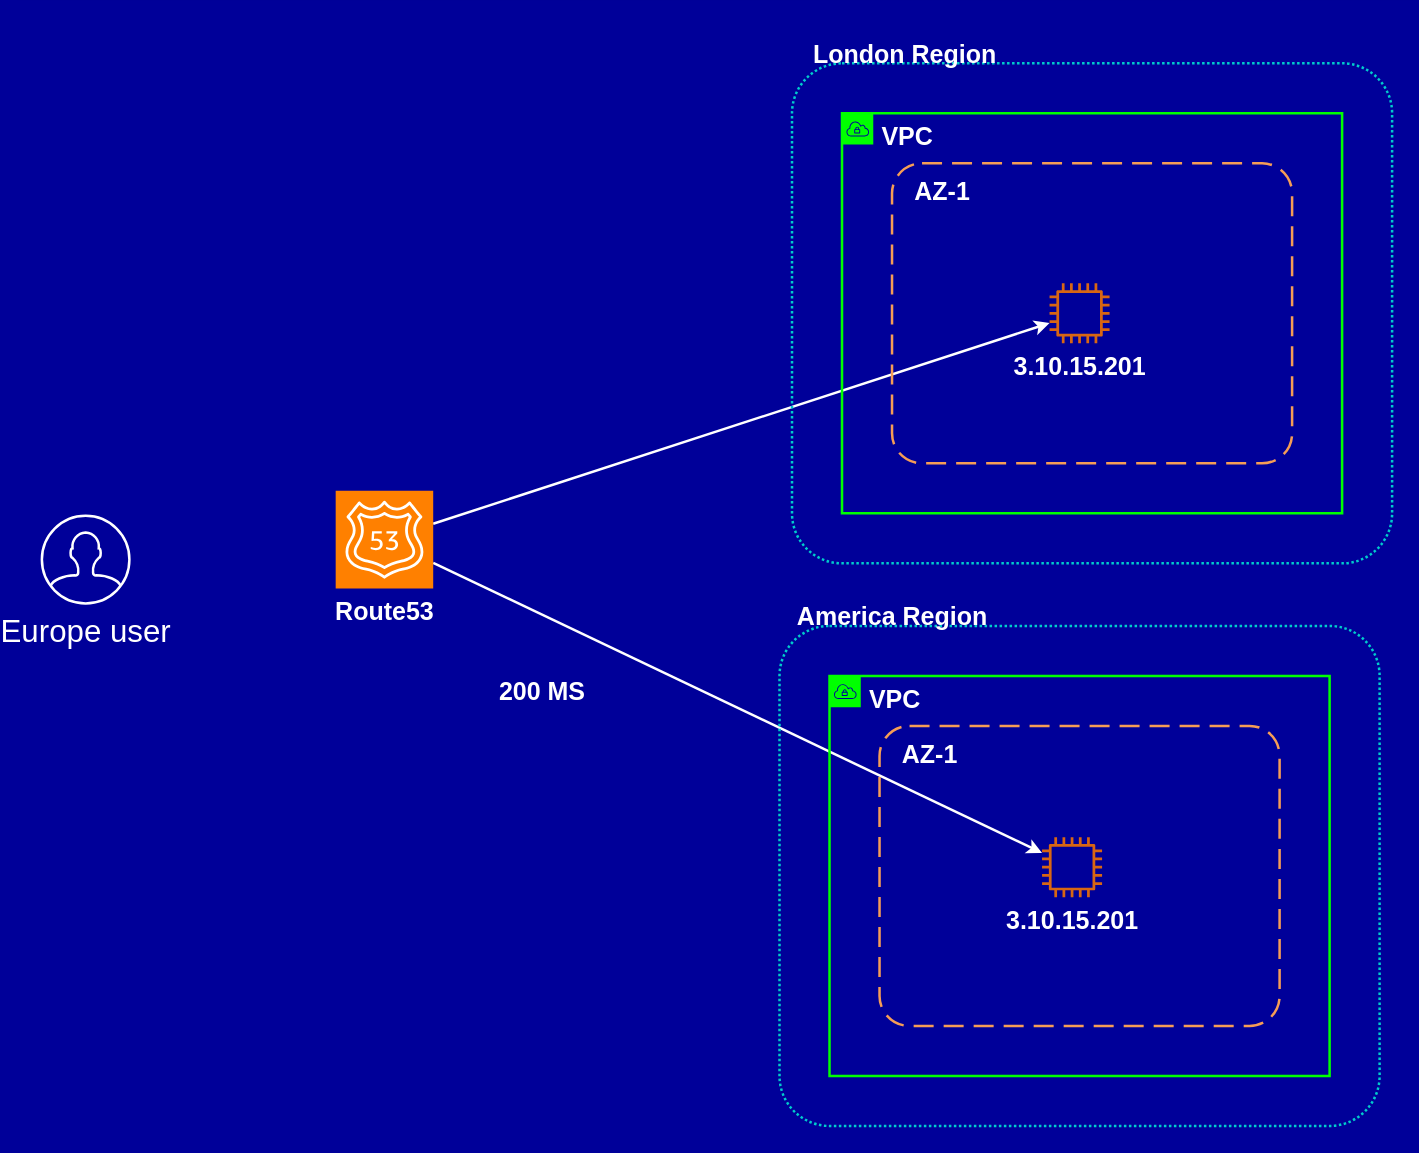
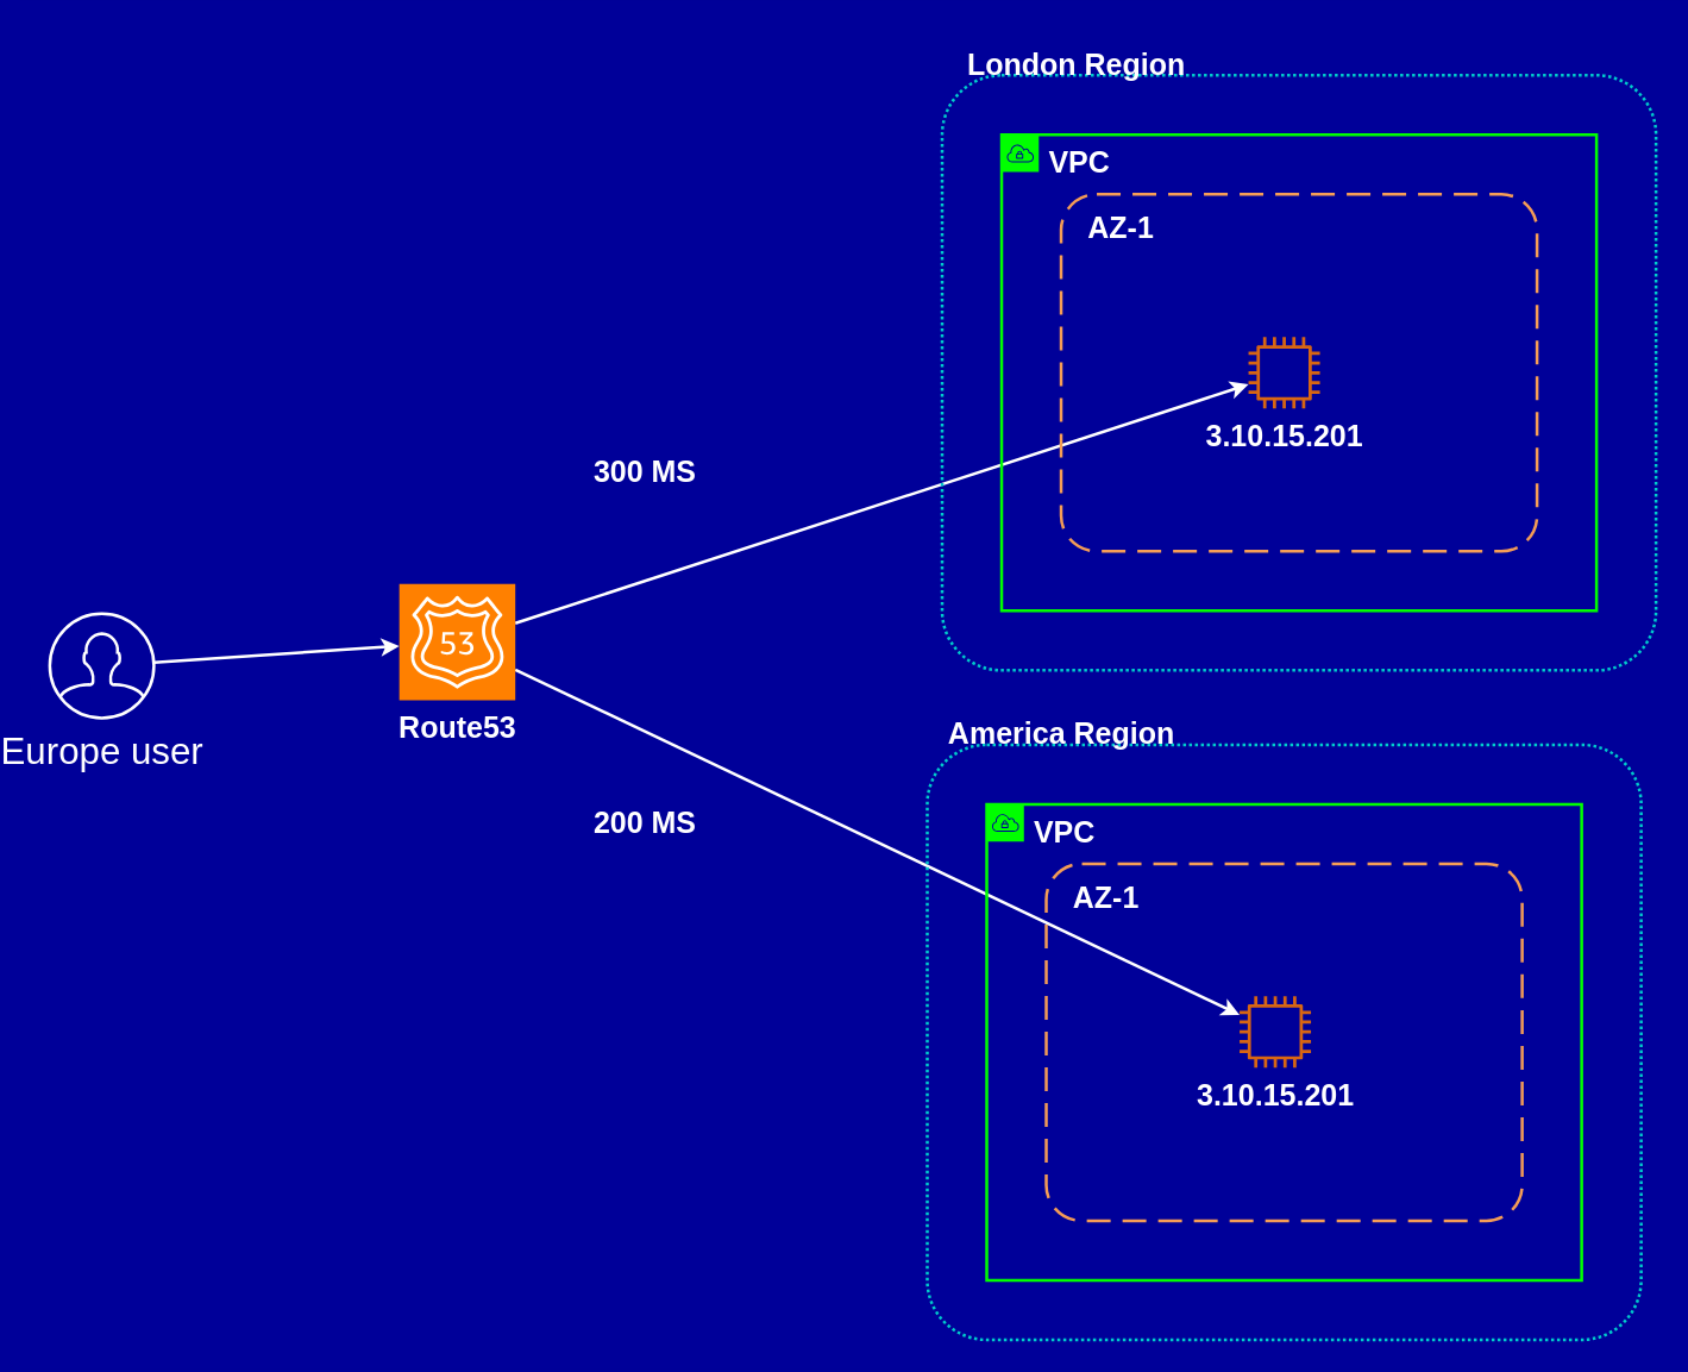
  <mxCell id="0" />
  <mxCell id="1" parent="0" />
+ <mxCell id="2" style="edgeStyle=none;rounded=0;orthogonalLoop=1;jettySize=auto;html=1;strokeColor=#FFFFFF;strokeWidth=2;fontSize=25;shadow=0;sketch=0;" parent="1" source="3" target="6" edge="1"><mxGeometry relative="1" as="geometry" /></mxCell>
  <mxCell id="3" value="&lt;font color=&quot;#ffffff&quot;&gt;Europe user&lt;/font&gt;" style="html=1;verticalLabelPosition=bottom;align=center;labelBackgroundColor=none;verticalAlign=top;strokeWidth=2;shadow=0;dashed=0;shape=mxgraph.ios7.icons.user;gradientColor=none;fontSize=25;fillColor=none;strokeColor=#FFFFFF;sketch=0;" parent="1" vertex="1"><mxGeometry x="20" y="412" width="70" height="70" as="geometry" /></mxCell>
  <mxCell id="4" style="edgeStyle=none;rounded=0;sketch=0;orthogonalLoop=1;jettySize=auto;html=1;shadow=0;strokeColor=#FFFFFF;strokeWidth=2;fontSize=25;fontColor=#FFFFFF;" edge="1" parent="1" source="6" target="12"><mxGeometry relative="1" as="geometry" /></mxCell>
  <mxCell id="5" style="edgeStyle=none;rounded=0;sketch=0;orthogonalLoop=1;jettySize=auto;html=1;shadow=0;strokeColor=#FFFFFF;strokeWidth=2;fontSize=25;fontColor=#FFFFFF;" edge="1" parent="1" source="6" target="18"><mxGeometry relative="1" as="geometry" /></mxCell>
  <mxCell id="6" value="&lt;b&gt;&lt;font style=&quot;font-size: 20px&quot; color=&quot;#ffffff&quot;&gt;Route53&lt;/font&gt;&lt;/b&gt;" style="outlineConnect=0;fontColor=#232F3E;gradientDirection=north;strokeColor=#ffffff;dashed=0;verticalLabelPosition=bottom;verticalAlign=top;align=center;html=1;fontSize=12;fontStyle=0;aspect=fixed;shape=mxgraph.aws4.resourceIcon;resIcon=mxgraph.aws4.route_53;fillColor=#FF8000;shadow=0;sketch=0;" parent="1" vertex="1"><mxGeometry x="255" y="392" width="78" height="78" as="geometry" /></mxCell>
  <mxCell id="7" value="&lt;font style=&quot;font-size: 20px&quot; color=&quot;#ffffff&quot;&gt;&lt;b&gt;VPC&lt;/b&gt;&lt;/font&gt;" style="points=[[0,0],[0.25,0],[0.5,0],[0.75,0],[1,0],[1,0.25],[1,0.5],[1,0.75],[1,1],[0.75,1],[0.5,1],[0.25,1],[0,1],[0,0.75],[0,0.5],[0,0.25]];outlineConnect=0;gradientColor=none;html=1;whiteSpace=wrap;fontSize=12;fontStyle=0;shape=mxgraph.aws4.group;grIcon=mxgraph.aws4.group_vpc;fillColor=none;verticalAlign=top;align=left;spacingLeft=30;fontColor=#AAB7B8;dashed=0;strokeColor=#00FF00;strokeWidth=2;labelBackgroundColor=none;shadow=0;sketch=0;" parent="1" vertex="1"><mxGeometry x="660" y="90" width="400" height="320" as="geometry" /></mxCell>
  <mxCell id="8" value="" style="rounded=1;arcSize=10;dashed=1;fillColor=none;gradientColor=none;dashPattern=1 1;strokeWidth=2;strokeColor=#00CCCC;labelBackgroundColor=none;fontSize=25;shadow=0;sketch=0;" parent="1" vertex="1"><mxGeometry x="620" y="50" width="480" height="400" as="geometry" /></mxCell>
  <mxCell id="9" value="" style="rounded=1;arcSize=10;dashed=1;strokeColor=#F59D56;fillColor=none;gradientColor=none;dashPattern=8 4;strokeWidth=2;labelBackgroundColor=none;fontSize=25;shadow=0;sketch=0;" parent="1" vertex="1"><mxGeometry x="700" y="130" width="320" height="240" as="geometry" /></mxCell>
  <mxCell id="10" value="&lt;font color=&quot;#ffffff&quot;&gt;&lt;span style=&quot;font-size: 20px&quot;&gt;&lt;b&gt;London Region&lt;/b&gt;&lt;/span&gt;&lt;/font&gt;" style="text;html=1;resizable=0;autosize=1;align=center;verticalAlign=middle;points=[];fillColor=none;strokeColor=none;rounded=0;labelBackgroundColor=none;fontSize=25;shadow=0;sketch=0;" parent="1" vertex="1"><mxGeometry x="630" y="20" width="160" height="40" as="geometry" /></mxCell>
  <mxCell id="11" value="&lt;font color=&quot;#ffffff&quot;&gt;&lt;span style=&quot;font-size: 20px&quot;&gt;&lt;b&gt;AZ-1&lt;/b&gt;&lt;/span&gt;&lt;/font&gt;" style="text;html=1;resizable=0;autosize=1;align=center;verticalAlign=middle;points=[];fillColor=none;strokeColor=none;rounded=0;labelBackgroundColor=none;fontSize=25;shadow=0;sketch=0;" parent="1" vertex="1"><mxGeometry x="710" y="140" width="60" height="20" as="geometry" /></mxCell>
  <mxCell id="12" value="&lt;font color=&quot;#ffffff&quot; size=&quot;1&quot;&gt;&lt;b style=&quot;font-size: 20px&quot;&gt;3.10.15.201&lt;/b&gt;&lt;/font&gt;" style="outlineConnect=0;fontColor=#232F3E;gradientColor=none;fillColor=#D86613;strokeColor=none;dashed=0;verticalLabelPosition=bottom;verticalAlign=top;align=center;html=1;fontSize=12;fontStyle=0;aspect=fixed;pointerEvents=1;shape=mxgraph.aws4.instance2;labelBackgroundColor=none;strokeWidth=2;shadow=0;sketch=0;" parent="1" vertex="1"><mxGeometry x="826" y="226" width="48" height="48" as="geometry" /></mxCell>
  <mxCell id="13" value="&lt;font style=&quot;font-size: 20px&quot; color=&quot;#ffffff&quot;&gt;&lt;b&gt;VPC&lt;/b&gt;&lt;/font&gt;" style="points=[[0,0],[0.25,0],[0.5,0],[0.75,0],[1,0],[1,0.25],[1,0.5],[1,0.75],[1,1],[0.75,1],[0.5,1],[0.25,1],[0,1],[0,0.75],[0,0.5],[0,0.25]];outlineConnect=0;gradientColor=none;html=1;whiteSpace=wrap;fontSize=12;fontStyle=0;shape=mxgraph.aws4.group;grIcon=mxgraph.aws4.group_vpc;fillColor=none;verticalAlign=top;align=left;spacingLeft=30;fontColor=#AAB7B8;dashed=0;strokeColor=#00FF00;strokeWidth=2;labelBackgroundColor=none;shadow=0;sketch=0;" parent="1" vertex="1"><mxGeometry x="650" y="540" width="400" height="320" as="geometry" /></mxCell>
  <mxCell id="14" value="" style="rounded=1;arcSize=10;dashed=1;fillColor=none;gradientColor=none;dashPattern=1 1;strokeWidth=2;strokeColor=#00CCCC;labelBackgroundColor=none;fontSize=25;shadow=0;sketch=0;" parent="1" vertex="1"><mxGeometry x="610" y="500" width="480" height="400" as="geometry" /></mxCell>
  <mxCell id="15" value="" style="rounded=1;arcSize=10;dashed=1;strokeColor=#F59D56;fillColor=none;gradientColor=none;dashPattern=8 4;strokeWidth=2;labelBackgroundColor=none;fontSize=25;shadow=0;sketch=0;" parent="1" vertex="1"><mxGeometry x="690" y="580" width="320" height="240" as="geometry" /></mxCell>
  <mxCell id="16" value="&lt;font color=&quot;#ffffff&quot;&gt;&lt;span style=&quot;font-size: 20px&quot;&gt;&lt;b&gt;America Region&lt;/b&gt;&lt;/span&gt;&lt;/font&gt;" style="text;html=1;resizable=0;autosize=1;align=center;verticalAlign=middle;points=[];fillColor=none;strokeColor=none;rounded=0;labelBackgroundColor=none;fontSize=25;shadow=0;sketch=0;" parent="1" vertex="1"><mxGeometry x="615" y="470" width="170" height="40" as="geometry" /></mxCell>
  <mxCell id="17" value="&lt;font color=&quot;#ffffff&quot;&gt;&lt;span style=&quot;font-size: 20px&quot;&gt;&lt;b&gt;AZ-1&lt;/b&gt;&lt;/span&gt;&lt;/font&gt;" style="text;html=1;resizable=0;autosize=1;align=center;verticalAlign=middle;points=[];fillColor=none;strokeColor=none;rounded=0;labelBackgroundColor=none;fontSize=25;shadow=0;sketch=0;" parent="1" vertex="1"><mxGeometry x="700" y="590" width="60" height="20" as="geometry" /></mxCell>
  <mxCell id="18" value="&lt;font color=&quot;#ffffff&quot; size=&quot;1&quot;&gt;&lt;b style=&quot;font-size: 20px&quot;&gt;3.10.15.201&lt;/b&gt;&lt;/font&gt;" style="outlineConnect=0;fontColor=#232F3E;gradientColor=none;fillColor=#D86613;strokeColor=none;dashed=0;verticalLabelPosition=bottom;verticalAlign=top;align=center;html=1;fontSize=12;fontStyle=0;aspect=fixed;pointerEvents=1;shape=mxgraph.aws4.instance2;labelBackgroundColor=none;strokeWidth=2;shadow=0;sketch=0;" parent="1" vertex="1"><mxGeometry x="820" y="669" width="48" height="48" as="geometry" /></mxCell>
+ <mxCell id="19" value="&lt;span style=&quot;font-size: 20px&quot;&gt;&lt;b&gt;300 MS&lt;/b&gt;&lt;/span&gt;" style="text;html=1;resizable=0;autosize=1;align=center;verticalAlign=middle;points=[];fillColor=none;strokeColor=none;rounded=0;shadow=0;labelBackgroundColor=none;fontSize=25;fontColor=#FFFFFF;" vertex="1" parent="1"><mxGeometry x="380" y="294" width="80" height="40" as="geometry" /></mxCell>
  <mxCell id="20" value="&lt;span style=&quot;font-size: 20px&quot;&gt;&lt;b&gt;200 MS&lt;/b&gt;&lt;/span&gt;" style="text;html=1;resizable=0;autosize=1;align=center;verticalAlign=middle;points=[];fillColor=none;strokeColor=none;rounded=0;shadow=0;labelBackgroundColor=none;fontSize=25;fontColor=#FFFFFF;" vertex="1" parent="1"><mxGeometry x="380" y="530" width="80" height="40" as="geometry" /></mxCell>
